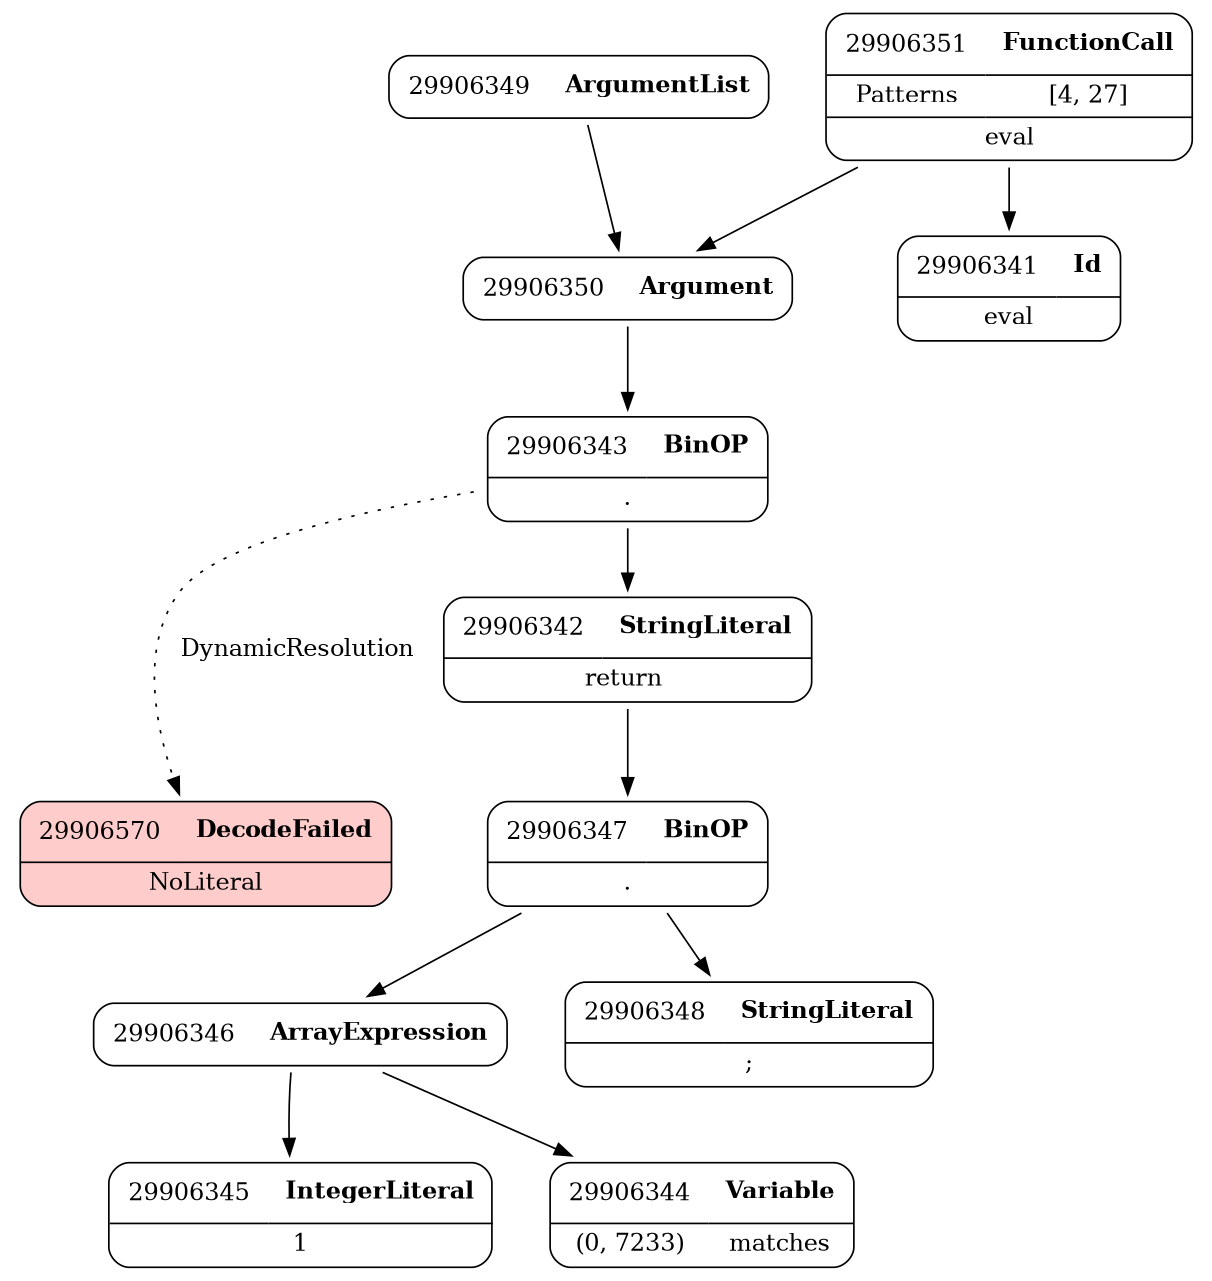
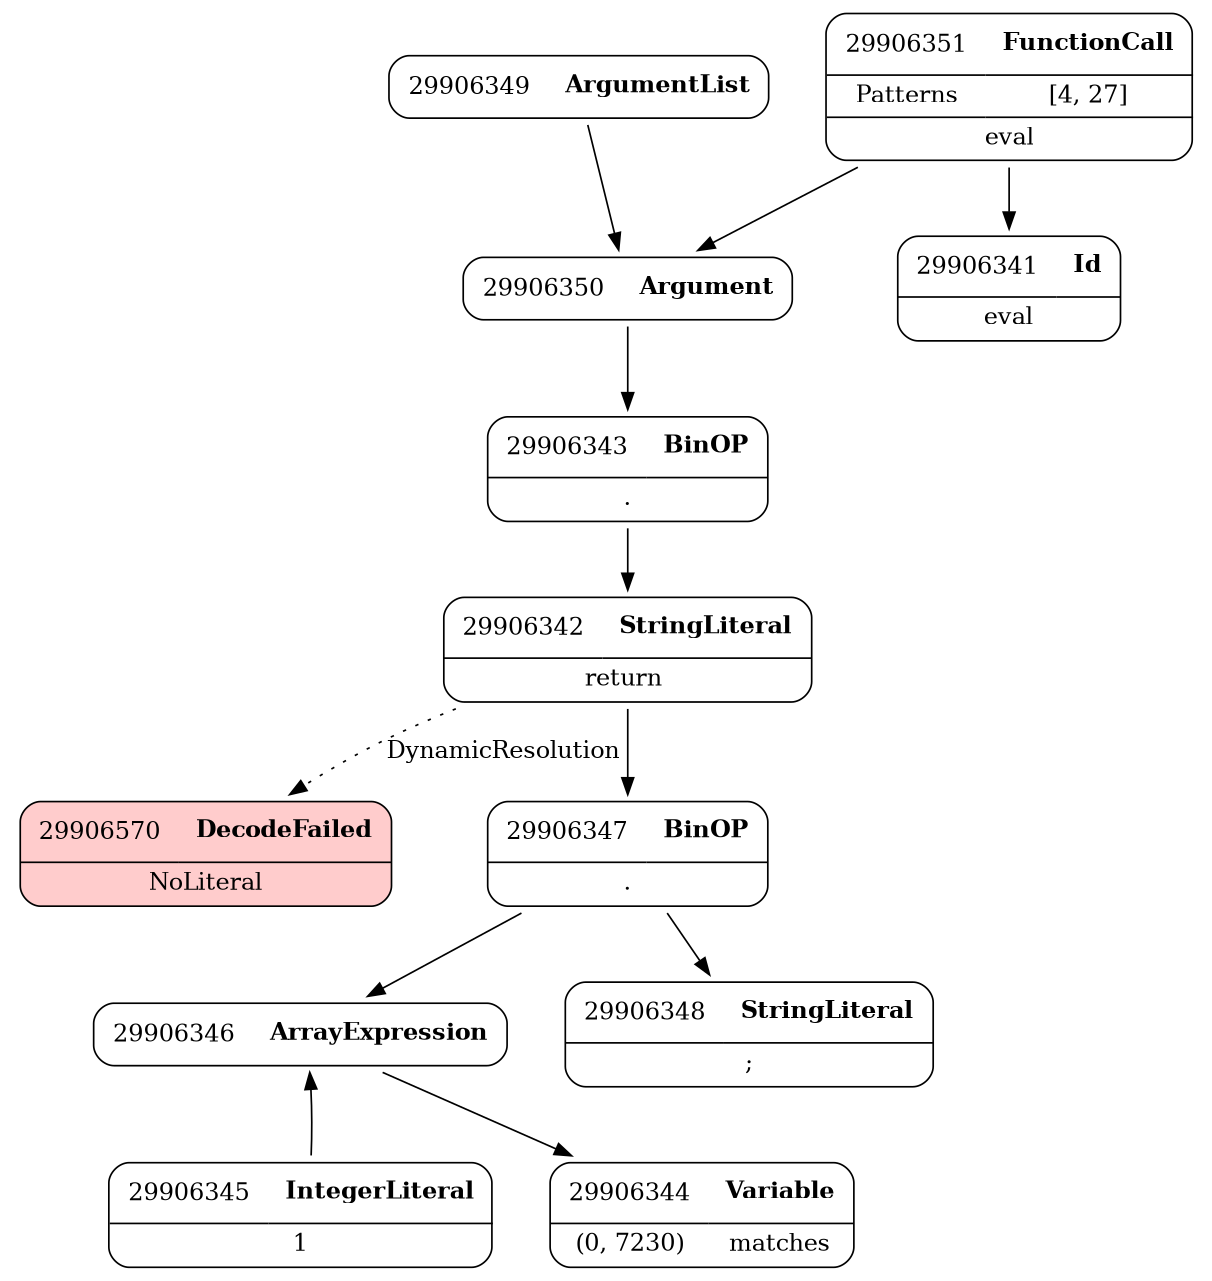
  digraph {
    node [shape=none]
    edge [weight=2]
-   n1 [label=<<TABLE border='1' cellspacing='0' cellpadding='10' style='rounded' ><TR><TD border='0'>29906344</TD><TD border='0'><B>Variable</B></TD></TR><HR/><TR><TD border='0' cellpadding='5'>(0, 7233)</TD><TD border='0' cellpadding='5'>matches</TD></TR></TABLE>>]
+   n1 [label=<<TABLE border='1' cellspacing='0' cellpadding='10' style='rounded' ><TR><TD border='0'>29906344</TD><TD border='0'><B>Variable</B></TD></TR><HR/><TR><TD border='0' cellpadding='5'>(0, 7230)</TD><TD border='0' cellpadding='5'>matches</TD></TR></TABLE>>]
    n2 [label=<<TABLE border='1' cellspacing='0' cellpadding='10' style='rounded' ><TR><TD border='0'>29906345</TD><TD border='0'><B>IntegerLiteral</B></TD></TR><HR/><TR><TD border='0' cellpadding='5' colspan='2'>1</TD></TR></TABLE>>]
    n3 [label=<<TABLE border='1' cellspacing='0' cellpadding='10' style='rounded' ><TR><TD border='0'>29906346</TD><TD border='0'><B>ArrayExpression</B></TD></TR></TABLE>>]
    n4 [label=<<TABLE border='1' cellspacing='0' cellpadding='10' style='rounded' bgcolor='#FFCCCC' ><TR><TD border='0'>29906570</TD><TD border='0'><B>DecodeFailed</B></TD></TR><HR/><TR><TD border='0' cellpadding='5' colspan='2'>NoLiteral</TD></TR></TABLE>>]
    n5 [label=<<TABLE border='1' cellspacing='0' cellpadding='10' style='rounded' ><TR><TD border='0'>29906347</TD><TD border='0'><B>BinOP</B></TD></TR><HR/><TR><TD border='0' cellpadding='5' colspan='2'>.</TD></TR></TABLE>>]
    n6 [label=<<TABLE border='1' cellspacing='0' cellpadding='10' style='rounded' ><TR><TD border='0'>29906348</TD><TD border='0'><B>StringLiteral</B></TD></TR><HR/><TR><TD border='0' cellpadding='5' colspan='2'>;</TD></TR></TABLE>>]
    n7 [label=<<TABLE border='1' cellspacing='0' cellpadding='10' style='rounded' ><TR><TD border='0'>29906349</TD><TD border='0'><B>ArgumentList</B></TD></TR></TABLE>>]
    n8 [label=<<TABLE border='1' cellspacing='0' cellpadding='10' style='rounded' ><TR><TD border='0'>29906350</TD><TD border='0'><B>Argument</B></TD></TR></TABLE>>]
    n9 [label=<<TABLE border='1' cellspacing='0' cellpadding='10' style='rounded' ><TR><TD border='0'>29906343</TD><TD border='0'><B>BinOP</B></TD></TR><HR/><TR><TD border='0' cellpadding='5' colspan='2'>.</TD></TR></TABLE>>]
    n10 [label=<<TABLE border='1' cellspacing='0' cellpadding='10' style='rounded' ><TR><TD border='0'>29906342</TD><TD border='0'><B>StringLiteral</B></TD></TR><HR/><TR><TD border='0' cellpadding='5' colspan='2'>return </TD></TR></TABLE>>]
    n11 [label=<<TABLE border='1' cellspacing='0' cellpadding='10' style='rounded' ><TR><TD border='0'>29906351</TD><TD border='0'><B>FunctionCall</B></TD></TR><HR/><TR><TD border='0' cellpadding='5'>Patterns</TD><TD border='0' cellpadding='5'>[4, 27]</TD></TR><HR/><TR><TD border='0' cellpadding='5' colspan='2'>eval</TD></TR></TABLE>>]
    n12 [label=<<TABLE border='1' cellspacing='0' cellpadding='10' style='rounded' ><TR><TD border='0'>29906341</TD><TD border='0'><B>Id</B></TD></TR><HR/><TR><TD border='0' cellpadding='5' colspan='2'>eval</TD></TR></TABLE>>]
    n3 -> n1
-   n3 -> n2
+   n2 -> n3
    n5 -> n3
    n5 -> n6
    n7 -> n8
    n8 -> n9
-   n9 -> n4 [label=DynamicResolution style=dotted weight=""]
+   n10 -> n4 [label=DynamicResolution style=dotted weight=""]
    n9 -> n10
    n10 -> n5
    n11 -> n8
    n11 -> n12
  }
